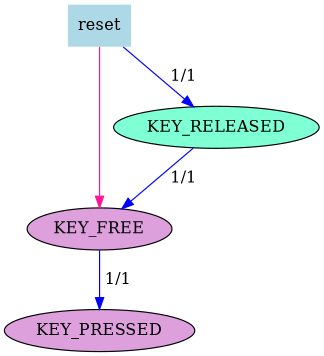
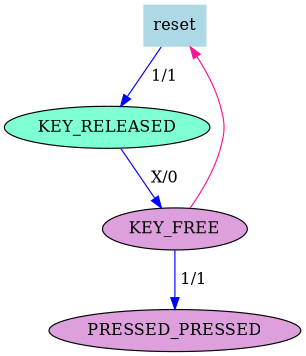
  digraph {
    node [fillcolor=plum shape=ellipse style=filled]
    edge [color=blue]
    reset [fillcolor=lightblue shape=plaintext]
    KEY_FREE
    KEY_RELEASED [fillcolor=aquamarine]
-   KEY_PRESSED
-   reset -> KEY_FREE [color=deeppink]
+   KEY_PRESSED [label=PRESSED_PRESSED]
+   KEY_FREE -> reset [color=deeppink]
    reset -> KEY_RELEASED [label=" 1/1 "]
    KEY_FREE -> KEY_PRESSED [label=" 1/1 "]
-   KEY_RELEASED -> KEY_FREE [label=" 1/1 "]
+   KEY_RELEASED -> KEY_FREE [label=" X/0"]
  }
